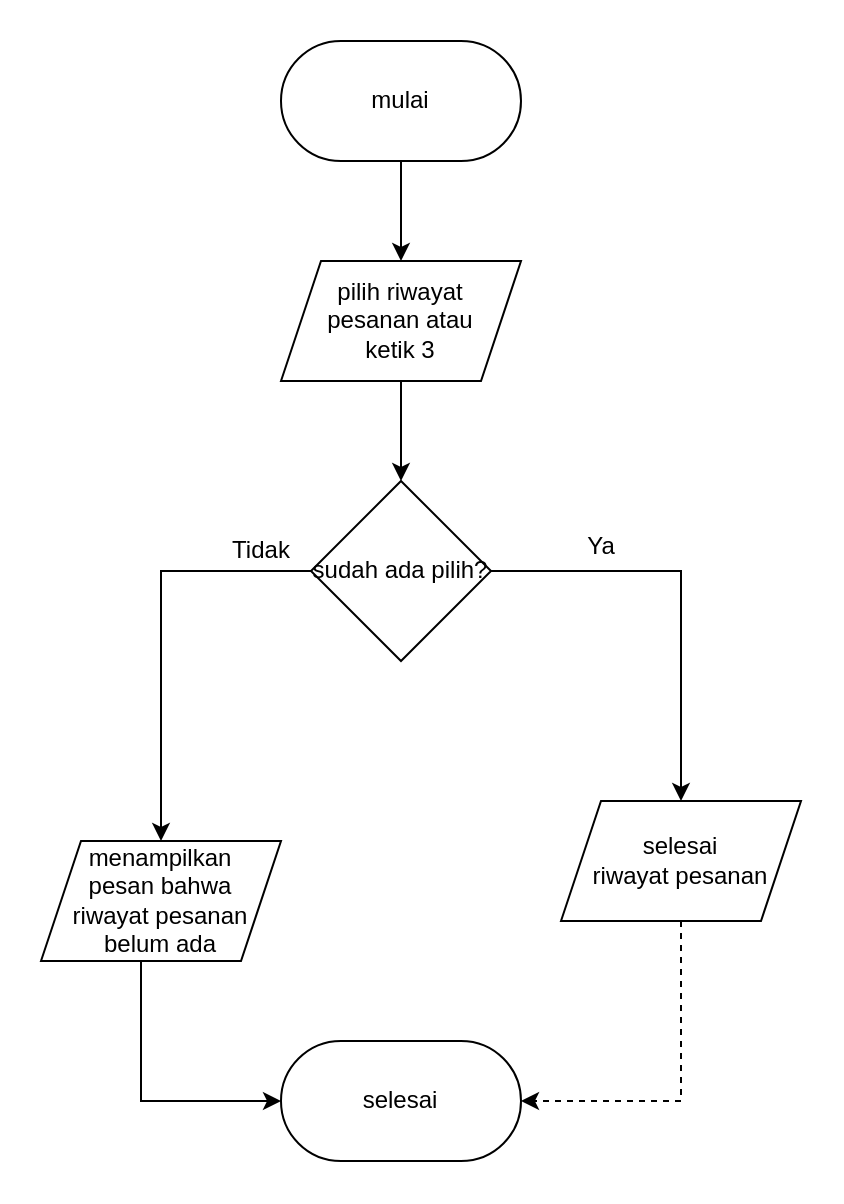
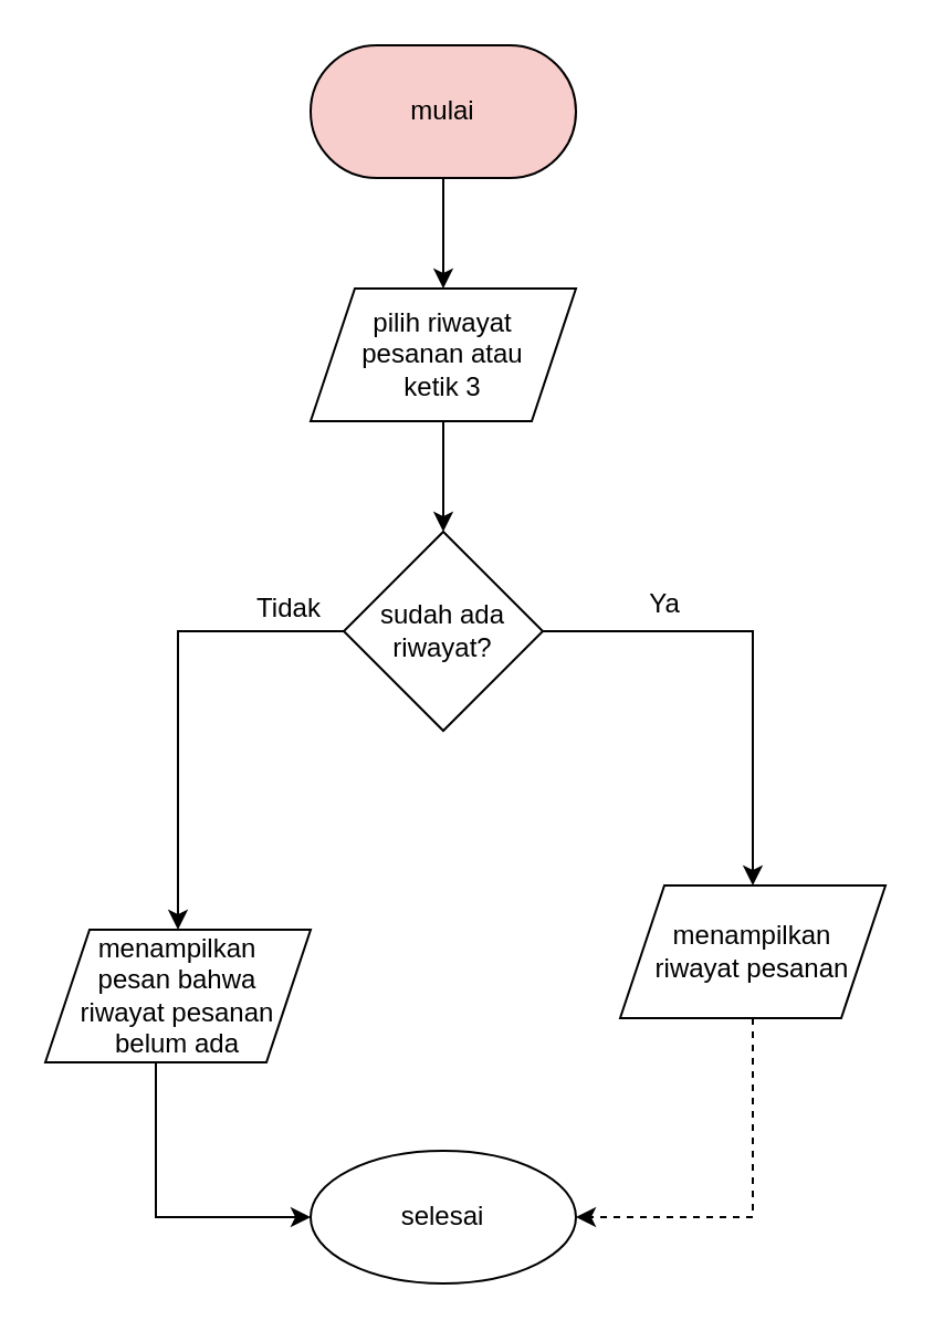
  <mxCell id="0" />
  <mxCell id="1" parent="0" />
  <mxCell id="2" style="edgeStyle=orthogonalEdgeStyle;rounded=0;orthogonalLoop=1;jettySize=auto;html=1;" edge="1" parent="1" source="3" target="5"><mxGeometry relative="1" as="geometry" /></mxCell>
- <mxCell id="3" value="mulai" style="rounded=1;whiteSpace=wrap;html=1;arcSize=50;" vertex="1" parent="1"><mxGeometry x="140" y="20" width="120" height="60" as="geometry" /></mxCell>
+ <mxCell id="3" value="mulai" style="rounded=1;whiteSpace=wrap;html=1;arcSize=50;fillColor=#f8cecc;" vertex="1" parent="1"><mxGeometry x="140" y="20" width="120" height="60" as="geometry" /></mxCell>
  <mxCell id="4" style="edgeStyle=orthogonalEdgeStyle;rounded=0;orthogonalLoop=1;jettySize=auto;html=1;entryX=0.5;entryY=0;entryDx=0;entryDy=0;" edge="1" parent="1" source="5" target="8"><mxGeometry relative="1" as="geometry" /></mxCell>
  <mxCell id="5" value="pilih riwayat &lt;br&gt;pesanan atau &lt;br&gt;ketik 3" style="shape=parallelogram;perimeter=parallelogramPerimeter;whiteSpace=wrap;html=1;fixedSize=1;" vertex="1" parent="1"><mxGeometry x="140" y="130" width="120" height="60" as="geometry" /></mxCell>
  <mxCell id="6" style="edgeStyle=orthogonalEdgeStyle;rounded=0;orthogonalLoop=1;jettySize=auto;html=1;" edge="1" parent="1" source="8" target="10"><mxGeometry relative="1" as="geometry" /></mxCell>
  <mxCell id="7" style="edgeStyle=orthogonalEdgeStyle;rounded=0;orthogonalLoop=1;jettySize=auto;html=1;" edge="1" parent="1" source="8" target="13"><mxGeometry relative="1" as="geometry" /></mxCell>
- <mxCell id="8" value="sudah ada pilih?" style="rhombus;whiteSpace=wrap;html=1;" vertex="1" parent="1"><mxGeometry x="155" y="240" width="90" height="90" as="geometry" /></mxCell>
+ <mxCell id="8" value="sudah ada riwayat?" style="rhombus;whiteSpace=wrap;html=1;" vertex="1" parent="1"><mxGeometry x="155" y="240" width="90" height="90" as="geometry" /></mxCell>
  <mxCell id="9" style="edgeStyle=orthogonalEdgeStyle;rounded=0;orthogonalLoop=1;jettySize=auto;html=1;entryX=0;entryY=0.5;entryDx=0;entryDy=0;" edge="1" parent="1" source="10" target="15"><mxGeometry relative="1" as="geometry"><Array as="points"><mxPoint x="70" y="550" /></Array></mxGeometry></mxCell>
  <mxCell id="10" value="menampilkan &lt;br&gt;pesan bahwa &lt;br&gt;riwayat pesanan belum ada" style="shape=parallelogram;perimeter=parallelogramPerimeter;whiteSpace=wrap;html=1;fixedSize=1;" vertex="1" parent="1"><mxGeometry x="20" y="420" width="120" height="60" as="geometry" /></mxCell>
  <mxCell id="11" value="Tidak" style="text;html=1;align=center;verticalAlign=middle;resizable=0;points=[];autosize=1;" vertex="1" parent="1"><mxGeometry x="105" y="260" width="50" height="30" as="geometry" /></mxCell>
  <mxCell id="12" style="edgeStyle=orthogonalEdgeStyle;rounded=0;orthogonalLoop=1;jettySize=auto;html=1;entryX=1;entryY=0.5;entryDx=0;entryDy=0;dashed=1;" edge="1" parent="1" source="13" target="15"><mxGeometry relative="1" as="geometry"><Array as="points"><mxPoint x="340" y="550" /></Array></mxGeometry></mxCell>
- <mxCell id="13" value="selesai &lt;br&gt;riwayat pesanan" style="shape=parallelogram;perimeter=parallelogramPerimeter;whiteSpace=wrap;html=1;fixedSize=1;" vertex="1" parent="1"><mxGeometry x="280" y="400" width="120" height="60" as="geometry" /></mxCell>
+ <mxCell id="13" value="menampilkan &lt;br&gt;riwayat pesanan" style="shape=parallelogram;perimeter=parallelogramPerimeter;whiteSpace=wrap;html=1;fixedSize=1;" vertex="1" parent="1"><mxGeometry x="280" y="400" width="120" height="60" as="geometry" /></mxCell>
  <mxCell id="14" value="Ya" style="text;html=1;align=center;verticalAlign=middle;resizable=0;points=[];autosize=1;strokeColor=none;fillColor=none;" vertex="1" parent="1"><mxGeometry x="280" y="258" width="40" height="30" as="geometry" /></mxCell>
- <mxCell id="15" value="selesai" style="rounded=1;whiteSpace=wrap;html=1;arcSize=50;" vertex="1" parent="1"><mxGeometry x="140" y="520" width="120" height="60" as="geometry" /></mxCell>
+ <mxCell id="15" value="selesai" style="ellipse;whiteSpace=wrap;html=1;arcSize=50;" vertex="1" parent="1"><mxGeometry x="140" y="520" width="120" height="60" as="geometry" /></mxCell>
